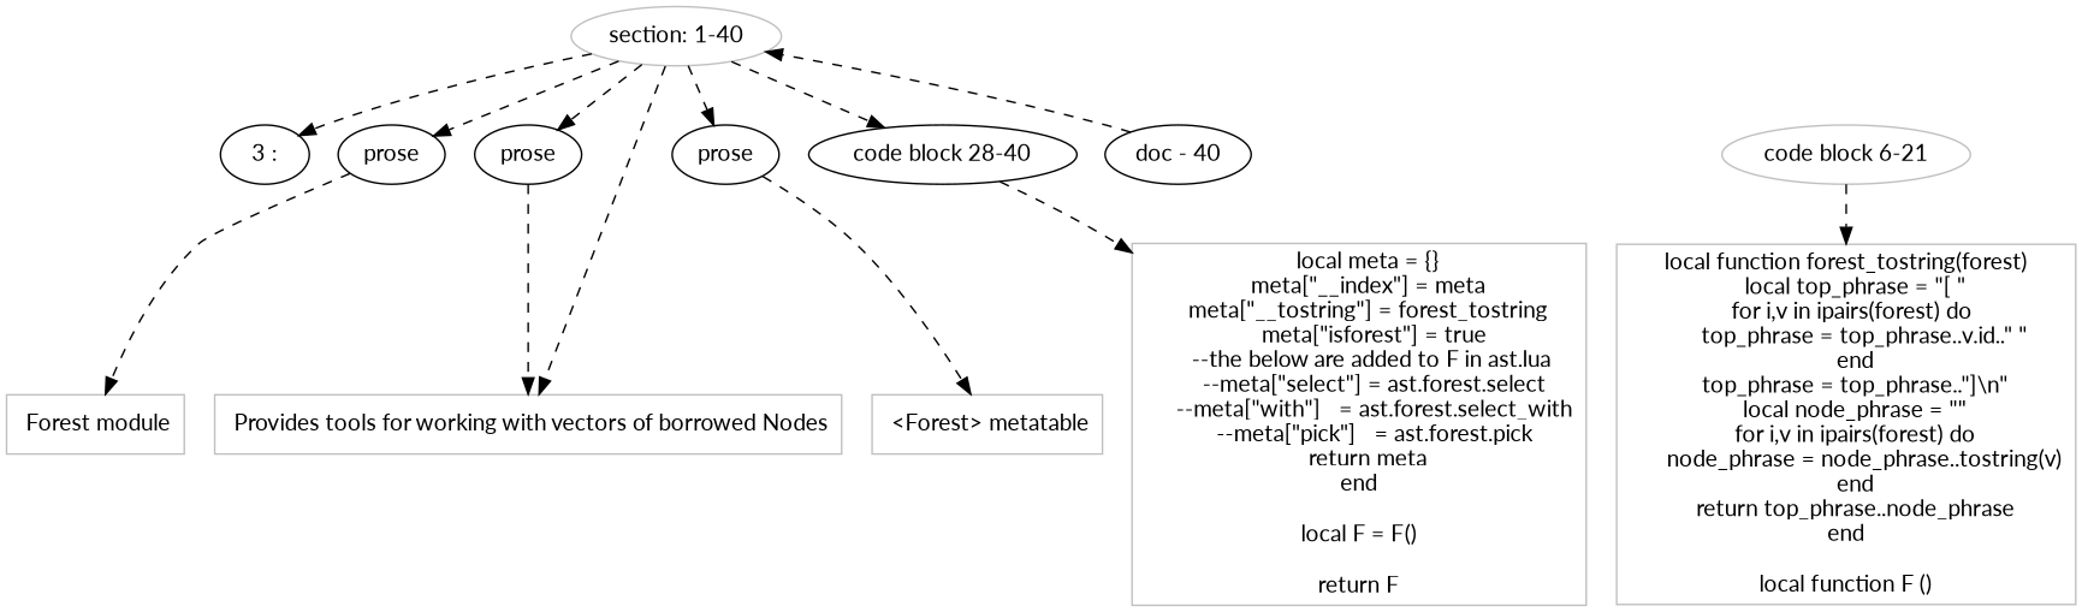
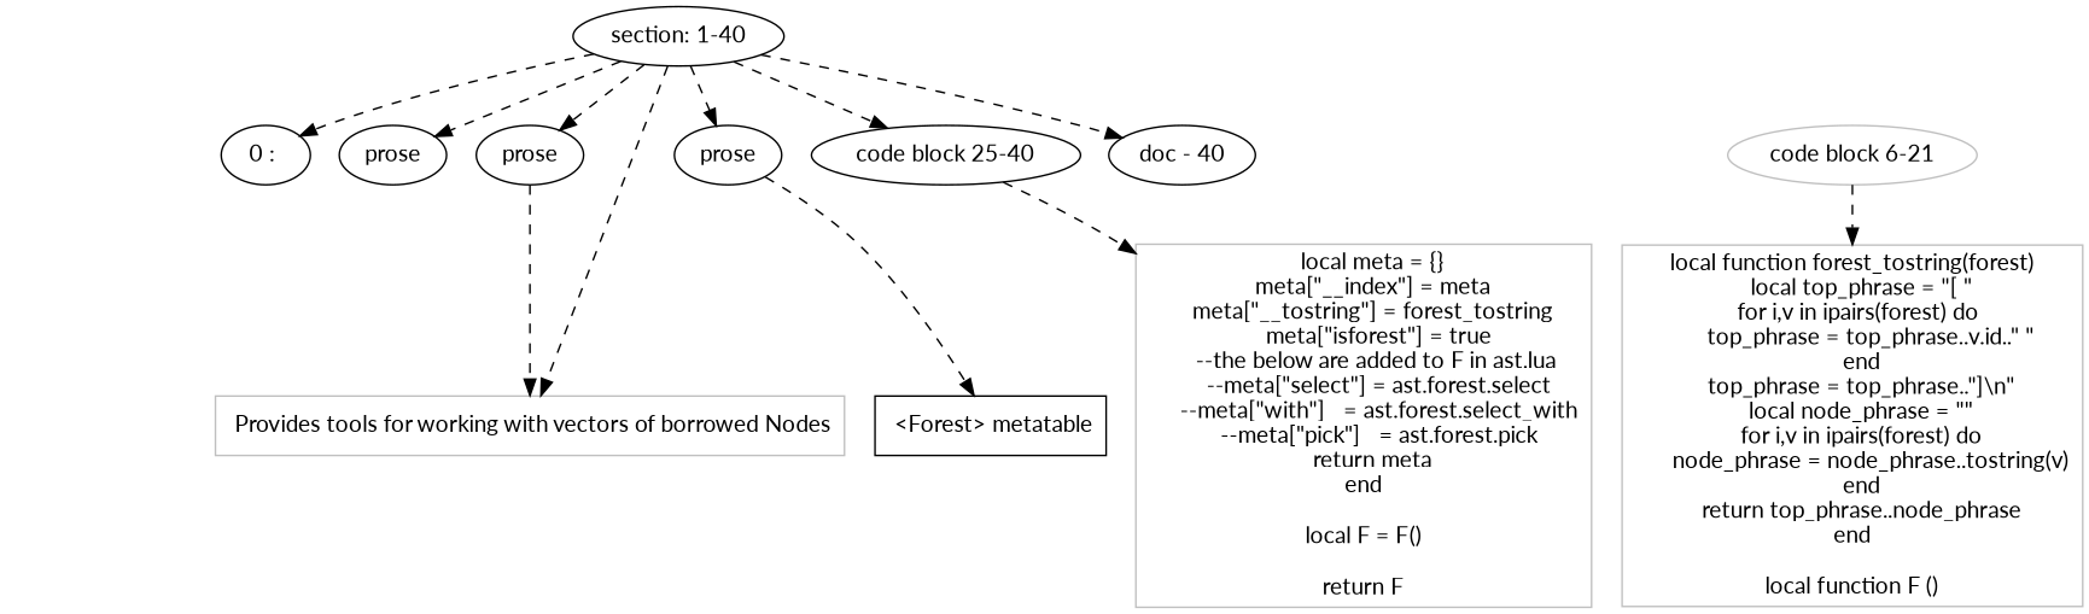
  digraph {
    fontname=Lato
    node [fontname=Lato]
    edge [fontname=Lato style=dashed]
-   n1 [label="section: 1-40" color=Gray]
-   n2 [label="3 :"]
+   n1 [label="section: 1-40"]
+   n2 [label="0 : "]
    n3 [label=prose]
    n4 [label=prose]
    n5 [color=Gray label="code block 6-21"]
    n6 [label=prose]
-   n7 [label="code block 28-40"]
+   n7 [label="code block 25-40"]
    n8 [color=Gray label=" Provides tools for working with vectors of borrowed Nodes\n" shape=rectangle]
-   n9 [color=Gray label=" Forest module\n" shape=rectangle]
    n10 [color=Gray label="local function forest_tostring(forest)\n   local top_phrase = \"[ \"\n   for i,v in ipairs(forest) do \n      top_phrase = top_phrase..v.id..\" \"\n   end\n   top_phrase = top_phrase..\"]\\n\"\n   local node_phrase = \"\"\n   for i,v in ipairs(forest) do\n      node_phrase = node_phrase..tostring(v)\n   end\n   return top_phrase..node_phrase\nend\n\nlocal function F ()" shape=rectangle]
-   n11 [color=Gray label=" <Forest> metatable\n" shape=rectangle]
+   n11 [color=black label=" <Forest> metatable\n" shape=rectangle]
    n12 [color=Gray label="   local meta = {}\n   meta[\"__index\"] = meta\n   meta[\"__tostring\"] = forest_tostring\n     meta[\"isforest\"] = true\n     --the below are added to F in ast.lua \n     --meta[\"select\"] = ast.forest.select\n     --meta[\"with\"]   = ast.forest.select_with\n     --meta[\"pick\"]   = ast.forest.pick\n   return meta\nend\n\nlocal F = F()\n\nreturn F" shape=rectangle]
    n13 [label="doc - 40"]
    subgraph sub_1 {
      rank=same
      n1
    }
    subgraph sub_2 {
      rank=same
      n2
      n3
      n4
      n5
      n6
      n7
    }
    n1 -> n2
    n1 -> n3
    n1 -> n4
    n1 -> n6
    n1 -> n7
    n1 -> n8
-   n3 -> n9
    n4 -> n8
    n5 -> n10
    n6 -> n11
    n7 -> n12
-   n13 -> n1
+   n1 -> n13
  }
